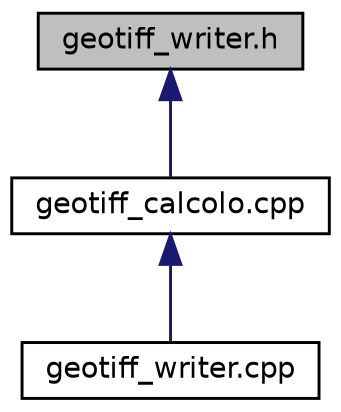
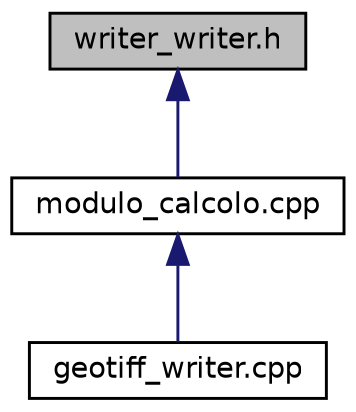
  digraph {
    node [color=black fillcolor=white fontname=Helvetica fontsize=10 shape=record style=filled]
    edge [color=midnightblue dir=back fontname=Helvetica fontsize=10 labelfontname=Helvetica labelfontsize=10 style=solid]
-   n1 [fillcolor=grey75 fontcolor=black height=0.2 label="geotiff_writer.h" width=0.4]
-   n2 [height=0.2 label="geotiff_calcolo.cpp" width=0.4]
+   n1 [fillcolor=grey75 fontcolor=black height=0.2 label="writer_writer.h" width=0.4]
+   n2 [height=0.2 label="modulo_calcolo.cpp" width=0.4]
    n3 [height=0.2 label="geotiff_writer.cpp" width=0.4]
    n1 -> n2
    n2 -> n3
  }
